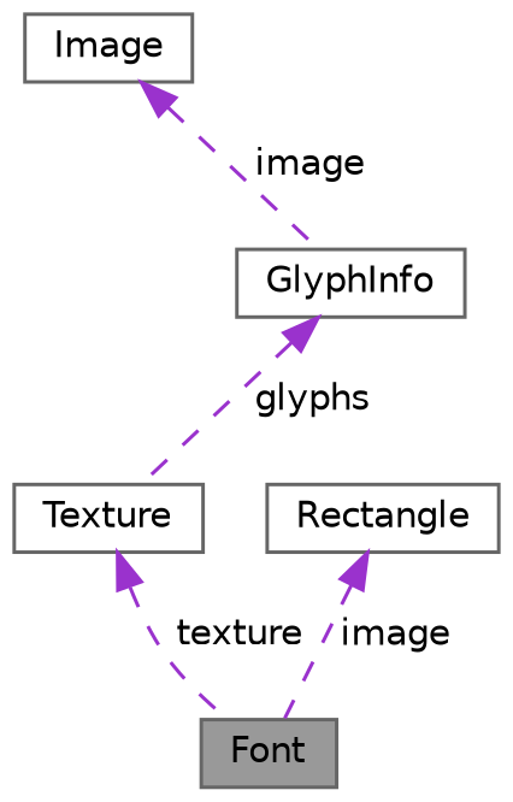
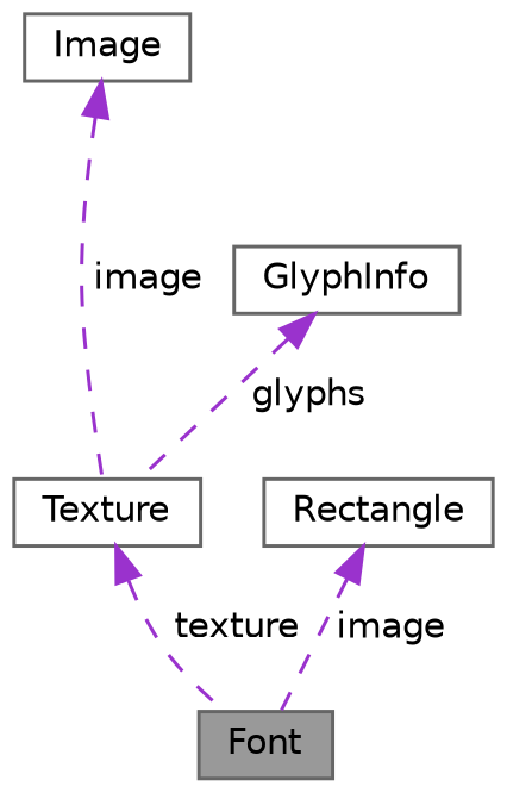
  digraph {
    node [color=gray40 fillcolor=white fontname=Helvetica fontsize=10 shape=box style=filled]
    edge [color=darkorchid3 dir=back fontname=Helvetica fontsize=10 labelfontname=Helvetica labelfontsize=10 style=dashed]
    n1 [fillcolor=grey60 fontcolor=black height=0.2 label=Font width=0.4]
    n2 [height=0.2 label=Texture width=0.4]
    n3 [height=0.2 label=Rectangle width=0.4]
    n4 [height=0.2 label=GlyphInfo width=0.4]
    n5 [height=0.2 label=Image width=0.4]
    n2 -> n1 [label=" texture"]
    n3 -> n1 [label=" image"]
    n4 -> n2 [label=" glyphs"]
-   n5 -> n4 [label=" image"]
+   n5 -> n2 [label=" image"]
  }
